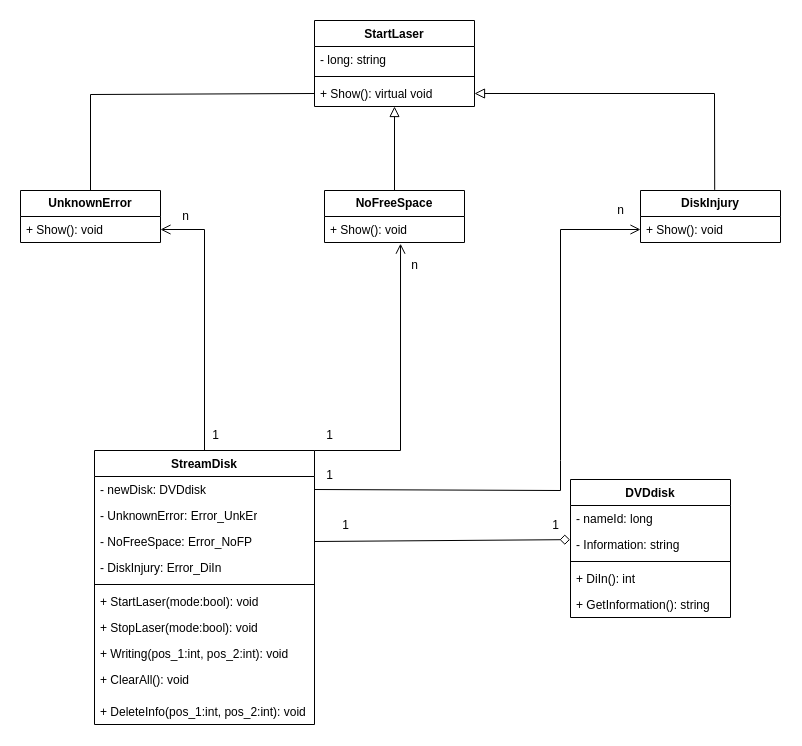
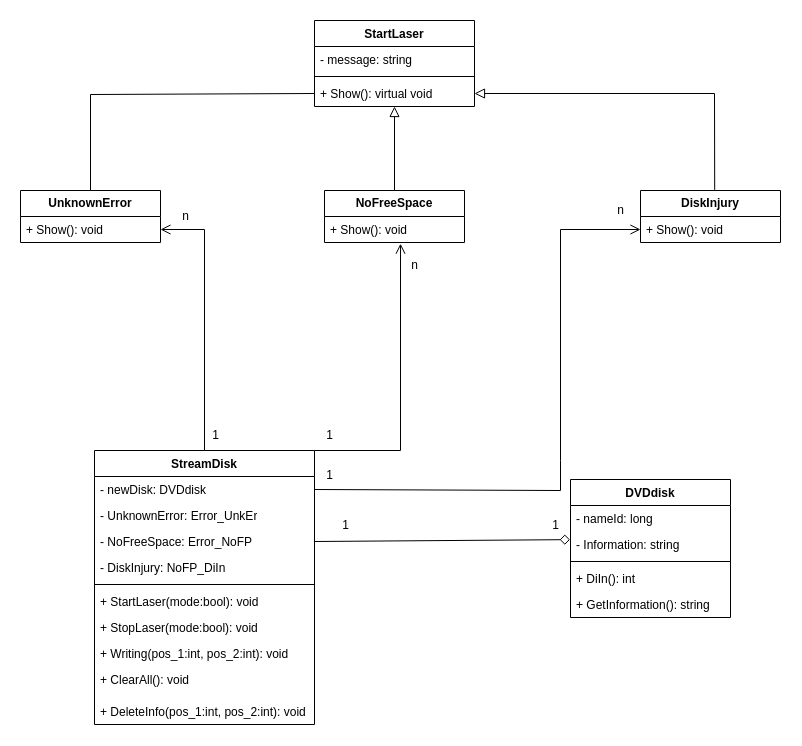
  <mxCell id="0" />
  <mxCell id="1" parent="0" />
  <mxCell id="2" value="DVDdisk" style="swimlane;fontStyle=1;align=center;verticalAlign=top;childLayout=stackLayout;horizontal=1;startSize=26;horizontalStack=0;resizeParent=1;resizeParentMax=0;resizeLast=0;collapsible=1;marginBottom=0;whiteSpace=wrap;html=1;" parent="1" vertex="1"><mxGeometry x="570" y="479" width="160" height="138" as="geometry" /></mxCell>
  <mxCell id="3" value="- nameId: long" style="text;strokeColor=none;fillColor=none;align=left;verticalAlign=top;spacingLeft=4;spacingRight=4;overflow=hidden;rotatable=0;points=[[0,0.5],[1,0.5]];portConstraint=eastwest;whiteSpace=wrap;html=1;" parent="2" vertex="1"><mxGeometry y="26" width="160" height="26" as="geometry" /></mxCell>
  <mxCell id="4" value="- Information: string" style="text;strokeColor=none;fillColor=none;align=left;verticalAlign=top;spacingLeft=4;spacingRight=4;overflow=hidden;rotatable=0;points=[[0,0.5],[1,0.5]];portConstraint=eastwest;whiteSpace=wrap;html=1;" parent="2" vertex="1"><mxGeometry y="52" width="160" height="26" as="geometry" /></mxCell>
  <mxCell id="5" value="" style="line;strokeWidth=1;fillColor=none;align=left;verticalAlign=middle;spacingTop=-1;spacingLeft=3;spacingRight=3;rotatable=0;labelPosition=right;points=[];portConstraint=eastwest;strokeColor=inherit;" parent="2" vertex="1"><mxGeometry y="78" width="160" height="8" as="geometry" /></mxCell>
  <mxCell id="6" value="+ DiIn(): int&amp;nbsp;" style="text;strokeColor=none;fillColor=none;align=left;verticalAlign=top;spacingLeft=4;spacingRight=4;overflow=hidden;rotatable=0;points=[[0,0.5],[1,0.5]];portConstraint=eastwest;whiteSpace=wrap;html=1;" parent="2" vertex="1"><mxGeometry y="86" width="160" height="26" as="geometry" /></mxCell>
  <mxCell id="7" value="+ GetInformation(): string&amp;nbsp;" style="text;strokeColor=none;fillColor=none;align=left;verticalAlign=top;spacingLeft=4;spacingRight=4;overflow=hidden;rotatable=0;points=[[0,0.5],[1,0.5]];portConstraint=eastwest;whiteSpace=wrap;html=1;" parent="2" vertex="1"><mxGeometry y="112" width="160" height="26" as="geometry" /></mxCell>
  <mxCell id="8" value="StreamDisk" style="swimlane;fontStyle=1;align=center;verticalAlign=top;childLayout=stackLayout;horizontal=1;startSize=26;horizontalStack=0;resizeParent=1;resizeParentMax=0;resizeLast=0;collapsible=1;marginBottom=0;whiteSpace=wrap;html=1;" parent="1" vertex="1"><mxGeometry x="94" y="450" width="220" height="274" as="geometry" /></mxCell>
  <mxCell id="9" value="- newDisk: DVDdisk" style="text;strokeColor=none;fillColor=none;align=left;verticalAlign=top;spacingLeft=4;spacingRight=4;overflow=hidden;rotatable=0;points=[[0,0.5],[1,0.5]];portConstraint=eastwest;whiteSpace=wrap;html=1;" parent="8" vertex="1"><mxGeometry y="26" width="220" height="26" as="geometry" /></mxCell>
  <mxCell id="10" value="- UnknownError: Error_UnkEr" style="text;strokeColor=none;fillColor=none;align=left;verticalAlign=top;spacingLeft=4;spacingRight=4;overflow=hidden;rotatable=0;points=[[0,0.5],[1,0.5]];portConstraint=eastwest;whiteSpace=wrap;html=1;" vertex="1" parent="8"><mxGeometry y="52" width="220" height="26" as="geometry" /></mxCell>
  <mxCell id="11" value="- NoFreeSpace: Error_NoFP" style="text;strokeColor=none;fillColor=none;align=left;verticalAlign=top;spacingLeft=4;spacingRight=4;overflow=hidden;rotatable=0;points=[[0,0.5],[1,0.5]];portConstraint=eastwest;whiteSpace=wrap;html=1;" vertex="1" parent="8"><mxGeometry y="78" width="220" height="26" as="geometry" /></mxCell>
- <mxCell id="12" value="- DiskInjury: Error_DiIn" style="text;strokeColor=none;fillColor=none;align=left;verticalAlign=top;spacingLeft=4;spacingRight=4;overflow=hidden;rotatable=0;points=[[0,0.5],[1,0.5]];portConstraint=eastwest;whiteSpace=wrap;html=1;" vertex="1" parent="8"><mxGeometry y="104" width="220" height="26" as="geometry" /></mxCell>
+ <mxCell id="12" value="- DiskInjury: NoFP_DiIn" style="text;strokeColor=none;fillColor=none;align=left;verticalAlign=top;spacingLeft=4;spacingRight=4;overflow=hidden;rotatable=0;points=[[0,0.5],[1,0.5]];portConstraint=eastwest;whiteSpace=wrap;html=1;" vertex="1" parent="8"><mxGeometry y="104" width="220" height="26" as="geometry" /></mxCell>
  <mxCell id="13" value="" style="line;strokeWidth=1;fillColor=none;align=left;verticalAlign=middle;spacingTop=-1;spacingLeft=3;spacingRight=3;rotatable=0;labelPosition=right;points=[];portConstraint=eastwest;strokeColor=inherit;" parent="8" vertex="1"><mxGeometry y="130" width="220" height="8" as="geometry" /></mxCell>
  <mxCell id="14" value="+ StartLaser(mode:bool): void" style="text;strokeColor=none;fillColor=none;align=left;verticalAlign=top;spacingLeft=4;spacingRight=4;overflow=hidden;rotatable=0;points=[[0,0.5],[1,0.5]];portConstraint=eastwest;whiteSpace=wrap;html=1;" parent="8" vertex="1"><mxGeometry y="138" width="220" height="26" as="geometry" /></mxCell>
  <mxCell id="15" value="+ StopLaser(mode:bool): void" style="text;strokeColor=none;fillColor=none;align=left;verticalAlign=top;spacingLeft=4;spacingRight=4;overflow=hidden;rotatable=0;points=[[0,0.5],[1,0.5]];portConstraint=eastwest;whiteSpace=wrap;html=1;" parent="8" vertex="1"><mxGeometry y="164" width="220" height="26" as="geometry" /></mxCell>
  <mxCell id="16" value="+ Writing(pos_1:int, pos_2:int): void" style="text;strokeColor=none;fillColor=none;align=left;verticalAlign=top;spacingLeft=4;spacingRight=4;overflow=hidden;rotatable=0;points=[[0,0.5],[1,0.5]];portConstraint=eastwest;whiteSpace=wrap;html=1;" parent="8" vertex="1"><mxGeometry y="190" width="220" height="26" as="geometry" /></mxCell>
  <mxCell id="17" value="+ ClearAll(): void" style="text;strokeColor=none;fillColor=none;align=left;verticalAlign=top;spacingLeft=4;spacingRight=4;overflow=hidden;rotatable=0;points=[[0,0.5],[1,0.5]];portConstraint=eastwest;whiteSpace=wrap;html=1;" parent="8" vertex="1"><mxGeometry y="216" width="220" height="32" as="geometry" /></mxCell>
  <mxCell id="18" value="+ DeleteInfo(pos_1:int, pos_2:int): void" style="text;strokeColor=none;fillColor=none;align=left;verticalAlign=top;spacingLeft=4;spacingRight=4;overflow=hidden;rotatable=0;points=[[0,0.5],[1,0.5]];portConstraint=eastwest;whiteSpace=wrap;html=1;" parent="8" vertex="1"><mxGeometry y="248" width="220" height="26" as="geometry" /></mxCell>
  <mxCell id="19" value="StartLaser" style="swimlane;fontStyle=1;align=center;verticalAlign=top;childLayout=stackLayout;horizontal=1;startSize=26;horizontalStack=0;resizeParent=1;resizeParentMax=0;resizeLast=0;collapsible=1;marginBottom=0;whiteSpace=wrap;html=1;" parent="1" vertex="1"><mxGeometry x="314" y="20" width="160" height="86" as="geometry" /></mxCell>
- <mxCell id="20" value="- long: string" style="text;strokeColor=none;fillColor=none;align=left;verticalAlign=top;spacingLeft=4;spacingRight=4;overflow=hidden;rotatable=0;points=[[0,0.5],[1,0.5]];portConstraint=eastwest;whiteSpace=wrap;html=1;" parent="19" vertex="1"><mxGeometry y="26" width="160" height="26" as="geometry" /></mxCell>
+ <mxCell id="20" value="- message: string" style="text;strokeColor=none;fillColor=none;align=left;verticalAlign=top;spacingLeft=4;spacingRight=4;overflow=hidden;rotatable=0;points=[[0,0.5],[1,0.5]];portConstraint=eastwest;whiteSpace=wrap;html=1;" parent="19" vertex="1"><mxGeometry y="26" width="160" height="26" as="geometry" /></mxCell>
  <mxCell id="21" value="" style="line;strokeWidth=1;fillColor=none;align=left;verticalAlign=middle;spacingTop=-1;spacingLeft=3;spacingRight=3;rotatable=0;labelPosition=right;points=[];portConstraint=eastwest;strokeColor=inherit;" parent="19" vertex="1"><mxGeometry y="52" width="160" height="8" as="geometry" /></mxCell>
  <mxCell id="22" value="+ Show(): virtual void" style="text;strokeColor=none;fillColor=none;align=left;verticalAlign=top;spacingLeft=4;spacingRight=4;overflow=hidden;rotatable=0;points=[[0,0.5],[1,0.5]];portConstraint=eastwest;whiteSpace=wrap;html=1;" parent="19" vertex="1"><mxGeometry y="60" width="160" height="26" as="geometry" /></mxCell>
  <mxCell id="23" value="&lt;b&gt;UnknownError&lt;/b&gt;" style="swimlane;fontStyle=0;childLayout=stackLayout;horizontal=1;startSize=26;fillColor=none;horizontalStack=0;resizeParent=1;resizeParentMax=0;resizeLast=0;collapsible=1;marginBottom=0;whiteSpace=wrap;html=1;" parent="1" vertex="1"><mxGeometry x="20" y="190" width="140" height="52" as="geometry" /></mxCell>
  <mxCell id="24" value="+ Show(): void" style="text;strokeColor=none;fillColor=none;align=left;verticalAlign=top;spacingLeft=4;spacingRight=4;overflow=hidden;rotatable=0;points=[[0,0.5],[1,0.5]];portConstraint=eastwest;whiteSpace=wrap;html=1;" parent="23" vertex="1"><mxGeometry y="26" width="140" height="26" as="geometry" /></mxCell>
  <mxCell id="25" value="&lt;b&gt;DiskInjury&lt;/b&gt;" style="swimlane;fontStyle=0;childLayout=stackLayout;horizontal=1;startSize=26;fillColor=none;horizontalStack=0;resizeParent=1;resizeParentMax=0;resizeLast=0;collapsible=1;marginBottom=0;whiteSpace=wrap;html=1;" parent="1" vertex="1"><mxGeometry x="640" y="190" width="140" height="52" as="geometry" /></mxCell>
  <mxCell id="26" value="+ Show(): void" style="text;strokeColor=none;fillColor=none;align=left;verticalAlign=top;spacingLeft=4;spacingRight=4;overflow=hidden;rotatable=0;points=[[0,0.5],[1,0.5]];portConstraint=eastwest;whiteSpace=wrap;html=1;" parent="25" vertex="1"><mxGeometry y="26" width="140" height="26" as="geometry" /></mxCell>
  <mxCell id="27" value="&lt;b&gt;NoFreeSpace&lt;/b&gt;" style="swimlane;fontStyle=0;childLayout=stackLayout;horizontal=1;startSize=26;fillColor=none;horizontalStack=0;resizeParent=1;resizeParentMax=0;resizeLast=0;collapsible=1;marginBottom=0;whiteSpace=wrap;html=1;" parent="1" vertex="1"><mxGeometry x="324" y="190" width="140" height="52" as="geometry" /></mxCell>
  <mxCell id="28" value="+ Show(): void" style="text;strokeColor=none;fillColor=none;align=left;verticalAlign=top;spacingLeft=4;spacingRight=4;overflow=hidden;rotatable=0;points=[[0,0.5],[1,0.5]];portConstraint=eastwest;whiteSpace=wrap;html=1;" parent="27" vertex="1"><mxGeometry y="26" width="140" height="26" as="geometry" /></mxCell>
  <mxCell id="29" value="" style="endArrow=block;html=1;rounded=0;align=center;verticalAlign=bottom;endFill=0;labelBackgroundColor=none;endSize=8;exitX=0.5;exitY=0;exitDx=0;exitDy=0;" parent="1" source="27" target="22" edge="1"><mxGeometry y="10" relative="1" as="geometry"><mxPoint x="254" y="140" as="sourcePoint" /><mxPoint x="400" y="100" as="targetPoint" /><mxPoint as="offset" /></mxGeometry></mxCell>
  <mxCell id="30" value="" style="resizable=0;html=1;align=center;verticalAlign=top;labelBackgroundColor=none;" parent="29" connectable="0" vertex="1"><mxGeometry relative="1" as="geometry" /></mxCell>
  <mxCell id="31" value="" style="endArrow=block;html=1;rounded=0;align=center;verticalAlign=bottom;endFill=0;labelBackgroundColor=none;endSize=8;exitX=0.53;exitY=-0.012;exitDx=0;exitDy=0;entryX=1;entryY=0.5;entryDx=0;entryDy=0;exitPerimeter=0;" parent="1" source="25" target="22" edge="1"><mxGeometry y="10" relative="1" as="geometry"><mxPoint x="404" y="200" as="sourcePoint" /><mxPoint x="404" y="116" as="targetPoint" /><Array as="points"><mxPoint x="714" y="93" /></Array><mxPoint as="offset" /></mxGeometry></mxCell>
  <mxCell id="32" value="" style="resizable=0;html=1;align=center;verticalAlign=top;labelBackgroundColor=none;" parent="31" connectable="0" vertex="1"><mxGeometry relative="1" as="geometry" /></mxCell>
  <mxCell id="33" value="" style="endArrow=none;html=1;rounded=0;align=center;verticalAlign=bottom;endFill=0;labelBackgroundColor=none;endSize=8;exitX=0.5;exitY=0;exitDx=0;exitDy=0;entryX=0;entryY=0.5;entryDx=0;entryDy=0;" parent="1" source="23" target="22" edge="1"><mxGeometry y="10" relative="1" as="geometry"><mxPoint x="80" y="190" as="sourcePoint" /><mxPoint x="-160" y="94" as="targetPoint" /><Array as="points"><mxPoint x="90" y="94" /></Array><mxPoint as="offset" /></mxGeometry></mxCell>
  <mxCell id="34" value="" style="resizable=0;html=1;align=center;verticalAlign=top;labelBackgroundColor=none;" parent="33" connectable="0" vertex="1"><mxGeometry relative="1" as="geometry" /></mxCell>
  <mxCell id="35" value="" style="endArrow=diamond;startArrow=none;endFill=0;startFill=0;endSize=8;html=1;verticalAlign=bottom;labelBackgroundColor=none;strokeWidth=1;rounded=0;entryX=-0.003;entryY=0.313;entryDx=0;entryDy=0;entryPerimeter=0;exitX=1;exitY=0.5;exitDx=0;exitDy=0;" parent="1" target="4" edge="1" source="11"><mxGeometry width="160" relative="1" as="geometry"><mxPoint x="330" y="540" as="sourcePoint" /><mxPoint x="550" y="510" as="targetPoint" /></mxGeometry></mxCell>
  <mxCell id="36" value="1" style="text;html=1;align=center;verticalAlign=middle;resizable=0;points=[];autosize=1;strokeColor=none;fillColor=none;" parent="1" vertex="1"><mxGeometry x="540" y="510" width="30" height="30" as="geometry" /></mxCell>
  <mxCell id="37" value="1" style="text;html=1;align=center;verticalAlign=middle;resizable=0;points=[];autosize=1;strokeColor=none;fillColor=none;" parent="1" vertex="1"><mxGeometry x="330" y="510" width="30" height="30" as="geometry" /></mxCell>
  <mxCell id="38" value="" style="endArrow=open;startArrow=none;endFill=0;startFill=0;endSize=8;html=1;verticalAlign=bottom;labelBackgroundColor=none;strokeWidth=1;rounded=0;entryX=1;entryY=0.5;entryDx=0;entryDy=0;exitX=0.5;exitY=0;exitDx=0;exitDy=0;" parent="1" source="8" target="24" edge="1"><mxGeometry width="160" relative="1" as="geometry"><mxPoint x="140" y="331" as="sourcePoint" /><mxPoint x="380" y="330" as="targetPoint" /><Array as="points"><mxPoint x="204" y="229" /></Array></mxGeometry></mxCell>
  <mxCell id="39" value="" style="endArrow=open;startArrow=none;endFill=0;startFill=0;endSize=8;html=1;verticalAlign=bottom;labelBackgroundColor=none;strokeWidth=1;rounded=0;entryX=0.543;entryY=1.045;entryDx=0;entryDy=0;exitX=1;exitY=0;exitDx=0;exitDy=0;entryPerimeter=0;" parent="1" source="8" target="28" edge="1"><mxGeometry width="160" relative="1" as="geometry"><mxPoint x="214" y="460" as="sourcePoint" /><mxPoint x="170" y="239" as="targetPoint" /><Array as="points"><mxPoint x="400" y="450" /></Array></mxGeometry></mxCell>
  <mxCell id="40" value="" style="endArrow=open;startArrow=none;endFill=0;startFill=0;endSize=8;html=1;verticalAlign=bottom;labelBackgroundColor=none;strokeWidth=1;rounded=0;entryX=0;entryY=0.5;entryDx=0;entryDy=0;exitX=1;exitY=0.5;exitDx=0;exitDy=0;" parent="1" source="9" target="26" edge="1"><mxGeometry width="160" relative="1" as="geometry"><mxPoint x="324" y="460" as="sourcePoint" /><mxPoint x="410" y="253" as="targetPoint" /><Array as="points"><mxPoint x="560" y="490" /><mxPoint x="560" y="460" /><mxPoint x="560" y="229" /></Array></mxGeometry></mxCell>
  <mxCell id="41" value="n" style="text;html=1;align=center;verticalAlign=middle;resizable=0;points=[];autosize=1;strokeColor=none;fillColor=none;" parent="1" vertex="1"><mxGeometry x="605" y="195" width="30" height="30" as="geometry" /></mxCell>
  <mxCell id="42" value="1" style="text;html=1;align=center;verticalAlign=middle;resizable=0;points=[];autosize=1;strokeColor=none;fillColor=none;" parent="1" vertex="1"><mxGeometry x="314" y="460" width="30" height="30" as="geometry" /></mxCell>
  <mxCell id="43" value="1" style="text;html=1;align=center;verticalAlign=middle;resizable=0;points=[];autosize=1;strokeColor=none;fillColor=none;" parent="1" vertex="1"><mxGeometry x="200" y="420" width="30" height="30" as="geometry" /></mxCell>
  <mxCell id="44" value="1" style="text;html=1;align=center;verticalAlign=middle;resizable=0;points=[];autosize=1;strokeColor=none;fillColor=none;" parent="1" vertex="1"><mxGeometry x="314" y="420" width="30" height="30" as="geometry" /></mxCell>
  <mxCell id="45" value="n" style="text;html=1;align=center;verticalAlign=middle;resizable=0;points=[];autosize=1;strokeColor=none;fillColor=none;" parent="1" vertex="1"><mxGeometry x="399" y="250" width="30" height="30" as="geometry" /></mxCell>
  <mxCell id="46" value="n" style="text;html=1;align=center;verticalAlign=middle;resizable=0;points=[];autosize=1;strokeColor=none;fillColor=none;" parent="1" vertex="1"><mxGeometry x="170" y="201" width="30" height="30" as="geometry" /></mxCell>
